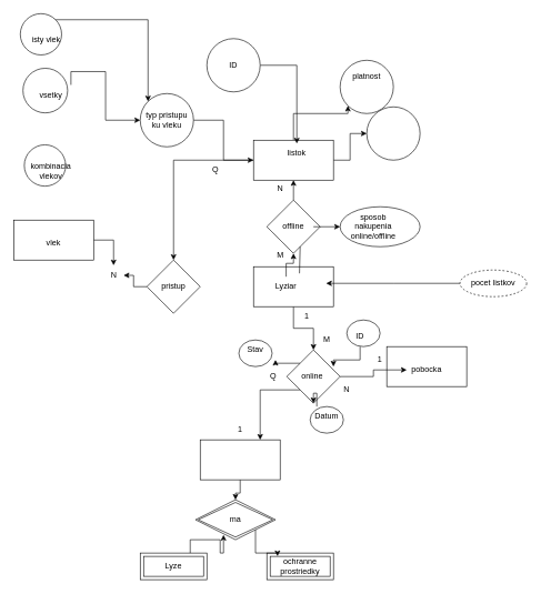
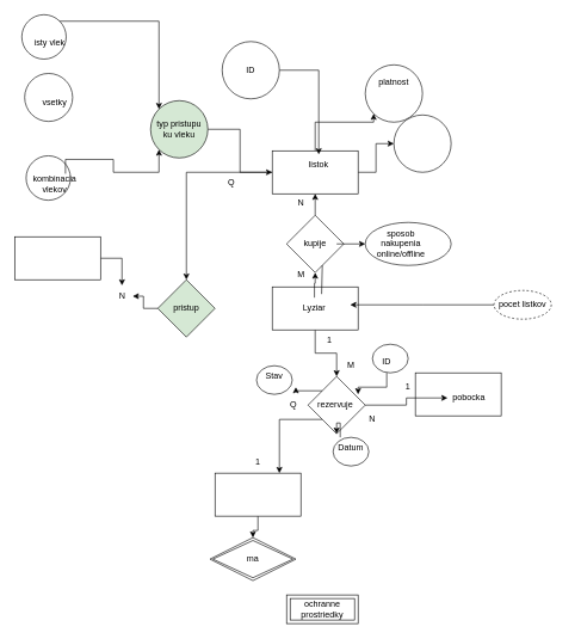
  <mxCell id="0" />
  <mxCell id="1" parent="0" />
  <mxCell id="2" value="" style="edgeStyle=orthogonalEdgeStyle;rounded=0;orthogonalLoop=1;jettySize=auto;html=1;" edge="1" parent="1" source="3" target="42"><mxGeometry relative="1" as="geometry" /></mxCell>
  <mxCell id="3" value="" style="rounded=0;whiteSpace=wrap;html=1;" vertex="1" parent="1"><mxGeometry x="380" y="400" width="120" height="60" as="geometry" /></mxCell>
  <mxCell id="4" value="" style="edgeStyle=orthogonalEdgeStyle;rounded=0;orthogonalLoop=1;jettySize=auto;html=1;" edge="1" parent="1" source="5" target="11"><mxGeometry relative="1" as="geometry" /></mxCell>
- <mxCell id="5" value="Lyziar" style="text;html=1;align=center;verticalAlign=middle;whiteSpace=wrap;rounded=0;" vertex="1" parent="1"><mxGeometry x="399" y="415" width="60" height="30" as="geometry" /></mxCell>
+ <mxCell id="5" value="Lyziar" style="text;html=1;align=center;verticalAlign=middle;whiteSpace=wrap;rounded=0;" vertex="1" parent="1"><mxGeometry x="409" y="415" width="60" height="30" as="geometry" /></mxCell>
  <mxCell id="6" value="" style="edgeStyle=orthogonalEdgeStyle;rounded=0;orthogonalLoop=1;jettySize=auto;html=1;entryX=0;entryY=1;entryDx=0;entryDy=0;" edge="1" parent="1" source="9" target="29"><mxGeometry relative="1" as="geometry"><Array as="points"><mxPoint x="440" y="170" /><mxPoint x="522" y="170" /></Array></mxGeometry></mxCell>
  <mxCell id="7" value="" style="edgeStyle=orthogonalEdgeStyle;rounded=0;orthogonalLoop=1;jettySize=auto;html=1;" edge="1" parent="1" source="9" target="31"><mxGeometry relative="1" as="geometry" /></mxCell>
  <mxCell id="8" style="edgeStyle=orthogonalEdgeStyle;rounded=0;orthogonalLoop=1;jettySize=auto;html=1;exitX=0;exitY=0.5;exitDx=0;exitDy=0;" edge="1" parent="1" source="9" target="60"><mxGeometry relative="1" as="geometry" /></mxCell>
  <mxCell id="9" value="" style="rounded=0;whiteSpace=wrap;html=1;" vertex="1" parent="1"><mxGeometry x="380" y="210" width="120" height="60" as="geometry" /></mxCell>
  <mxCell id="10" value="listok" style="text;html=1;align=center;verticalAlign=middle;whiteSpace=wrap;rounded=0;" vertex="1" parent="1"><mxGeometry x="415" y="215" width="60" height="30" as="geometry" /></mxCell>
  <mxCell id="11" value="" style="rhombus;whiteSpace=wrap;html=1;" vertex="1" parent="1"><mxGeometry x="400" y="300" width="80" height="80" as="geometry" /></mxCell>
  <mxCell id="12" value="" style="edgeStyle=orthogonalEdgeStyle;rounded=0;orthogonalLoop=1;jettySize=auto;html=1;" edge="1" parent="1" source="13" target="18"><mxGeometry relative="1" as="geometry" /></mxCell>
- <mxCell id="13" value="offline" style="text;html=1;align=center;verticalAlign=middle;whiteSpace=wrap;rounded=0;" vertex="1" parent="1"><mxGeometry x="410" y="325" width="60" height="30" as="geometry" /></mxCell>
+ <mxCell id="13" value="kupije" style="text;html=1;align=center;verticalAlign=middle;whiteSpace=wrap;rounded=0;" vertex="1" parent="1"><mxGeometry x="410" y="325" width="60" height="30" as="geometry" /></mxCell>
  <mxCell id="14" value="" style="endArrow=classic;html=1;rounded=0;exitX=0.5;exitY=0;exitDx=0;exitDy=0;entryX=0.5;entryY=1;entryDx=0;entryDy=0;" edge="1" parent="1" source="11"><mxGeometry width="50" height="50" relative="1" as="geometry"><mxPoint x="410" y="280" as="sourcePoint" /><mxPoint x="440" y="270" as="targetPoint" /></mxGeometry></mxCell>
  <mxCell id="15" value="" style="endArrow=none;html=1;rounded=0;exitX=0.575;exitY=0.167;exitDx=0;exitDy=0;exitPerimeter=0;" edge="1" parent="1" source="3"><mxGeometry width="50" height="50" relative="1" as="geometry"><mxPoint x="410" y="280" as="sourcePoint" /><mxPoint x="450" y="370" as="targetPoint" /></mxGeometry></mxCell>
  <mxCell id="16" value="" style="edgeStyle=orthogonalEdgeStyle;rounded=0;orthogonalLoop=1;jettySize=auto;html=1;" edge="1" parent="1" source="17" target="65"><mxGeometry relative="1" as="geometry" /></mxCell>
  <mxCell id="17" value="" style="whiteSpace=wrap;html=1;" vertex="1" parent="1"><mxGeometry x="300" y="660" width="120" height="60" as="geometry" /></mxCell>
  <mxCell id="18" value="" style="ellipse;whiteSpace=wrap;html=1;" vertex="1" parent="1"><mxGeometry x="510" y="310" width="120" height="60" as="geometry" /></mxCell>
  <mxCell id="19" value="sposob nakupenia online/offline" style="text;html=1;align=center;verticalAlign=middle;whiteSpace=wrap;rounded=0;" vertex="1" parent="1"><mxGeometry x="530" y="325" width="60" height="30" as="geometry" /></mxCell>
  <mxCell id="20" value="" style="ellipse;whiteSpace=wrap;html=1;aspect=fixed;" vertex="1" parent="1"><mxGeometry x="34" y="102" width="67" height="67" as="geometry" /></mxCell>
  <mxCell id="21" value="" style="ellipse;whiteSpace=wrap;html=1;aspect=fixed;" vertex="1" parent="1"><mxGeometry x="36" y="217" width="62" height="62" as="geometry" /></mxCell>
+ <mxCell id="22" style="edgeStyle=orthogonalEdgeStyle;rounded=0;orthogonalLoop=1;jettySize=auto;html=1;exitX=0.75;exitY=0;exitDx=0;exitDy=0;entryX=0;entryY=1;entryDx=0;entryDy=0;" edge="1" parent="1" source="23" target="73"><mxGeometry relative="1" as="geometry" /></mxCell>
  <mxCell id="23" value="kombinacia vlekov" style="text;html=1;align=center;verticalAlign=middle;whiteSpace=wrap;rounded=0;" vertex="1" parent="1"><mxGeometry x="46" y="242" width="60" height="30" as="geometry" /></mxCell>
- <mxCell id="24" style="edgeStyle=orthogonalEdgeStyle;rounded=0;orthogonalLoop=1;jettySize=auto;html=1;exitX=1;exitY=0;exitDx=0;exitDy=0;" edge="1" parent="1" source="25" target="73"><mxGeometry relative="1" as="geometry" /></mxCell>
  <mxCell id="25" value="vsetky" style="text;html=1;align=center;verticalAlign=middle;whiteSpace=wrap;rounded=0;" vertex="1" parent="1"><mxGeometry x="46" y="127" width="60" height="30" as="geometry" /></mxCell>
  <mxCell id="26" style="edgeStyle=orthogonalEdgeStyle;rounded=0;orthogonalLoop=1;jettySize=auto;html=1;exitX=1;exitY=0;exitDx=0;exitDy=0;entryX=0;entryY=0;entryDx=0;entryDy=0;" edge="1" parent="1" source="27" target="73"><mxGeometry relative="1" as="geometry" /></mxCell>
  <mxCell id="27" value="" style="ellipse;whiteSpace=wrap;html=1;aspect=fixed;" vertex="1" parent="1"><mxGeometry y="20" width="62" height="62" as="geometry" x="30" /></mxCell>
  <mxCell id="28" value="isty vlek" style="text;html=1;align=center;verticalAlign=middle;whiteSpace=wrap;rounded=0;" vertex="1" parent="1"><mxGeometry x="40" y="42" width="58" height="33" as="geometry" /></mxCell>
  <mxCell id="29" value="" style="ellipse;whiteSpace=wrap;html=1;aspect=fixed;" vertex="1" parent="1"><mxGeometry x="510" y="90" width="80" height="80" as="geometry" /></mxCell>
  <mxCell id="30" value="platnost" style="text;html=1;align=center;verticalAlign=middle;whiteSpace=wrap;rounded=0;" vertex="1" parent="1"><mxGeometry x="520" y="100" width="60" height="30" as="geometry" /></mxCell>
  <mxCell id="31" value="" style="ellipse;whiteSpace=wrap;html=1;aspect=fixed;" vertex="1" parent="1"><mxGeometry x="550" y="160" width="80" height="80" as="geometry" /></mxCell>
  <mxCell id="32" value="" style="edgeStyle=orthogonalEdgeStyle;rounded=0;orthogonalLoop=1;jettySize=auto;html=1;" edge="1" parent="1" source="33" target="10"><mxGeometry relative="1" as="geometry" /></mxCell>
  <mxCell id="33" value="" style="ellipse;whiteSpace=wrap;html=1;aspect=fixed;" vertex="1" parent="1"><mxGeometry x="310" y="57.5" width="80" height="80" as="geometry" /></mxCell>
  <mxCell id="34" value="ID" style="text;html=1;align=center;verticalAlign=middle;whiteSpace=wrap;rounded=0;" vertex="1" parent="1"><mxGeometry x="320" y="80" width="60" height="35" as="geometry" /></mxCell>
  <mxCell id="35" value="" style="edgeStyle=orthogonalEdgeStyle;rounded=0;orthogonalLoop=1;jettySize=auto;html=1;" edge="1" parent="1" source="36" target="62"><mxGeometry relative="1" as="geometry" /></mxCell>
  <mxCell id="36" value="" style="rounded=0;whiteSpace=wrap;html=1;" vertex="1" parent="1"><mxGeometry x="20" y="330" width="120" height="60" as="geometry" /></mxCell>
  <mxCell id="37" value="" style="rounded=0;whiteSpace=wrap;html=1;" vertex="1" parent="1"><mxGeometry x="580" y="520" width="120" height="60" as="geometry" /></mxCell>
- <mxCell id="38" value="pobocka" style="text;html=1;align=center;verticalAlign=middle;whiteSpace=wrap;rounded=0;" vertex="1" parent="1"><mxGeometry x="610" y="540" width="60" height="30" as="geometry" /></mxCell>
+ <mxCell id="38" value="pobocka" style="text;html=1;align=center;verticalAlign=middle;whiteSpace=wrap;rounded=0;" vertex="1" parent="1"><mxGeometry x="625" y="540" width="60" height="30" as="geometry" /></mxCell>
  <mxCell id="39" value="" style="edgeStyle=orthogonalEdgeStyle;rounded=0;orthogonalLoop=1;jettySize=auto;html=1;" edge="1" parent="1" source="42" target="38"><mxGeometry relative="1" as="geometry" /></mxCell>
  <mxCell id="40" style="edgeStyle=orthogonalEdgeStyle;rounded=0;orthogonalLoop=1;jettySize=auto;html=1;exitX=0;exitY=1;exitDx=0;exitDy=0;entryX=0.75;entryY=0;entryDx=0;entryDy=0;" edge="1" parent="1" source="42" target="17"><mxGeometry relative="1" as="geometry" /></mxCell>
  <mxCell id="41" style="edgeStyle=orthogonalEdgeStyle;rounded=0;orthogonalLoop=1;jettySize=auto;html=1;exitX=0;exitY=0;exitDx=0;exitDy=0;entryX=1;entryY=1;entryDx=0;entryDy=0;" edge="1" parent="1" source="42" target="51"><mxGeometry relative="1" as="geometry" /></mxCell>
  <mxCell id="42" value="" style="rhombus;whiteSpace=wrap;html=1;" vertex="1" parent="1"><mxGeometry x="430" y="525" width="80" height="80" as="geometry" /></mxCell>
- <mxCell id="43" value="online&amp;nbsp;" style="text;html=1;align=center;verticalAlign=middle;whiteSpace=wrap;rounded=0;" vertex="1" parent="1"><mxGeometry x="440" y="550" width="60" height="30" as="geometry" /></mxCell>
+ <mxCell id="43" value="rezervuje&amp;nbsp;" style="text;html=1;align=center;verticalAlign=middle;whiteSpace=wrap;rounded=0;" vertex="1" parent="1"><mxGeometry x="440" y="550" width="60" height="30" as="geometry" /></mxCell>
  <mxCell id="44" value="1" style="text;html=1;align=center;verticalAlign=middle;whiteSpace=wrap;rounded=0;" vertex="1" parent="1"><mxGeometry x="430" y="460" width="60" height="30" as="geometry" /></mxCell>
  <mxCell id="45" value="N" style="text;html=1;align=center;verticalAlign=middle;whiteSpace=wrap;rounded=0;" vertex="1" parent="1"><mxGeometry x="490" y="570" width="60" height="30" as="geometry" /></mxCell>
  <mxCell id="46" value="M" style="text;html=1;align=center;verticalAlign=middle;whiteSpace=wrap;rounded=0;" vertex="1" parent="1"><mxGeometry x="460" y="495" width="60" height="30" as="geometry" /></mxCell>
  <mxCell id="47" value="1" style="text;html=1;align=center;verticalAlign=middle;whiteSpace=wrap;rounded=0;" vertex="1" parent="1"><mxGeometry x="540" y="525" width="60" height="30" as="geometry" /></mxCell>
  <mxCell id="48" value="Q" style="text;html=1;align=center;verticalAlign=middle;whiteSpace=wrap;rounded=0;" vertex="1" parent="1"><mxGeometry x="380" y="550" width="60" height="30" as="geometry" /></mxCell>
  <mxCell id="49" value="1" style="text;html=1;align=center;verticalAlign=middle;whiteSpace=wrap;rounded=0;" vertex="1" parent="1"><mxGeometry x="330" y="630" width="60" height="30" as="geometry" /></mxCell>
  <mxCell id="50" value="" style="ellipse;whiteSpace=wrap;html=1;" vertex="1" parent="1"><mxGeometry x="358" y="510" width="50" height="40" as="geometry" /></mxCell>
  <mxCell id="51" value="Stav" style="text;html=1;align=center;verticalAlign=middle;whiteSpace=wrap;rounded=0;" vertex="1" parent="1"><mxGeometry x="353" y="510" width="60" height="30" as="geometry" /></mxCell>
  <mxCell id="52" value="" style="ellipse;whiteSpace=wrap;html=1;" vertex="1" parent="1"><mxGeometry x="520" y="480" width="50" height="40" as="geometry" /></mxCell>
  <mxCell id="53" style="edgeStyle=orthogonalEdgeStyle;rounded=0;orthogonalLoop=1;jettySize=auto;html=1;exitX=0.5;exitY=1;exitDx=0;exitDy=0;entryX=1;entryY=0;entryDx=0;entryDy=0;" edge="1" parent="1" source="54" target="43"><mxGeometry relative="1" as="geometry" /></mxCell>
  <mxCell id="54" value="ID" style="text;html=1;align=center;verticalAlign=middle;whiteSpace=wrap;rounded=0;" vertex="1" parent="1"><mxGeometry x="510" y="490" width="60" height="30" as="geometry" /></mxCell>
  <mxCell id="55" value="" style="ellipse;whiteSpace=wrap;html=1;" vertex="1" parent="1"><mxGeometry x="465" y="610" width="50" height="40" as="geometry" /></mxCell>
  <mxCell id="56" style="edgeStyle=orthogonalEdgeStyle;rounded=0;orthogonalLoop=1;jettySize=auto;html=1;exitX=0.25;exitY=0;exitDx=0;exitDy=0;" edge="1" parent="1" source="57" target="42"><mxGeometry relative="1" as="geometry" /></mxCell>
  <mxCell id="57" value="Datum" style="text;html=1;align=center;verticalAlign=middle;whiteSpace=wrap;rounded=0;" vertex="1" parent="1"><mxGeometry x="460" y="610" width="60" height="30" as="geometry" /></mxCell>
- <mxCell id="58" value="vlek" style="text;html=1;align=center;verticalAlign=middle;whiteSpace=wrap;rounded=0;" vertex="1" parent="1"><mxGeometry x="50" y="350" width="60" height="30" as="geometry" /></mxCell>
  <mxCell id="59" value="" style="edgeStyle=orthogonalEdgeStyle;rounded=0;orthogonalLoop=1;jettySize=auto;html=1;" edge="1" parent="1" source="60" target="62"><mxGeometry relative="1" as="geometry" /></mxCell>
- <mxCell id="60" value="pristup" style="rhombus;whiteSpace=wrap;html=1;" vertex="1" parent="1"><mxGeometry x="220" y="390" width="80" height="80" as="geometry" /></mxCell>
+ <mxCell id="60" value="pristup" style="rhombus;whiteSpace=wrap;html=1;fillColor=#d5e8d4;" vertex="1" parent="1"><mxGeometry x="220" y="390" width="80" height="80" as="geometry" /></mxCell>
  <mxCell id="61" value="Q" style="text;html=1;align=center;verticalAlign=middle;whiteSpace=wrap;rounded=0;" vertex="1" parent="1"><mxGeometry x="293" y="240" width="60" height="30" as="geometry" /></mxCell>
  <mxCell id="62" value="N" style="text;html=1;align=center;verticalAlign=middle;resizable=0;points=[];autosize=1;strokeColor=none;fillColor=none;" vertex="1" parent="1"><mxGeometry x="155" y="398" width="30" height="30" as="geometry" /></mxCell>
- <mxCell id="63" value="Lyze" style="shape=ext;margin=3;double=1;whiteSpace=wrap;html=1;align=center;" vertex="1" parent="1"><mxGeometry x="210" y="830" width="100" height="40" as="geometry" /></mxCell>
  <mxCell id="64" value="ochranne prostriedky" style="shape=ext;margin=3;double=1;whiteSpace=wrap;html=1;align=center;" vertex="1" parent="1"><mxGeometry x="400" y="830" width="100" height="40" as="geometry" /></mxCell>
  <mxCell id="65" value="ma" style="shape=rhombus;double=1;perimeter=rhombusPerimeter;whiteSpace=wrap;html=1;align=center;" vertex="1" parent="1"><mxGeometry x="293" y="750" width="120" height="60" as="geometry" /></mxCell>
- <mxCell id="66" style="edgeStyle=orthogonalEdgeStyle;rounded=0;orthogonalLoop=1;jettySize=auto;html=1;exitX=0.75;exitY=0;exitDx=0;exitDy=0;entryX=0.35;entryY=0.879;entryDx=0;entryDy=0;entryPerimeter=0;" edge="1" parent="1" source="63" target="65"><mxGeometry relative="1" as="geometry" /></mxCell>
- <mxCell id="67" style="edgeStyle=orthogonalEdgeStyle;rounded=0;orthogonalLoop=1;jettySize=auto;html=1;exitX=1;exitY=1;exitDx=0;exitDy=0;entryX=0.16;entryY=0.119;entryDx=0;entryDy=0;entryPerimeter=0;" edge="1" parent="1" source="65" target="64"><mxGeometry relative="1" as="geometry" /></mxCell>
  <mxCell id="68" value="" style="edgeStyle=orthogonalEdgeStyle;rounded=0;orthogonalLoop=1;jettySize=auto;html=1;" edge="1" parent="1" source="69"><mxGeometry relative="1" as="geometry"><mxPoint x="489" y="425" as="targetPoint" /></mxGeometry></mxCell>
- <mxCell id="69" value="pocet listkov" style="ellipse;whiteSpace=wrap;html=1;align=center;dashed=1;" vertex="1" parent="1"><mxGeometry x="690" y="405" width="100" height="40" as="geometry" /></mxCell>
+ <mxCell id="69" value="pocet listkov" style="ellipse;whiteSpace=wrap;html=1;align=center;dashed=1;" vertex="1" parent="1"><mxGeometry x="690" y="405" width="80" height="40" as="geometry" /></mxCell>
  <mxCell id="70" value="М" style="text;html=1;align=center;verticalAlign=middle;resizable=0;points=[];autosize=1;strokeColor=none;fillColor=none;" vertex="1" parent="1"><mxGeometry x="405" y="368" width="30" height="30" as="geometry" /></mxCell>
  <mxCell id="71" value="N" style="text;html=1;align=center;verticalAlign=middle;resizable=0;points=[];autosize=1;strokeColor=none;fillColor=none;" vertex="1" parent="1"><mxGeometry x="405" y="268" width="30" height="30" as="geometry" /></mxCell>
  <mxCell id="72" value="" style="edgeStyle=orthogonalEdgeStyle;rounded=0;orthogonalLoop=1;jettySize=auto;html=1;" edge="1" parent="1" source="73" target="9"><mxGeometry relative="1" as="geometry" /></mxCell>
- <mxCell id="73" value="typ pristupu ku vleku" style="ellipse;whiteSpace=wrap;html=1;" vertex="1" parent="1"><mxGeometry x="210" y="140" width="80" height="80" as="geometry" /></mxCell>
+ <mxCell id="73" value="typ pristupu ku vleku" style="ellipse;whiteSpace=wrap;html=1;fillColor=#d5e8d4;" vertex="1" parent="1"><mxGeometry x="210" y="140" width="80" height="80" as="geometry" /></mxCell>
